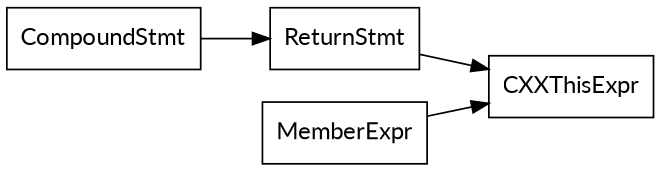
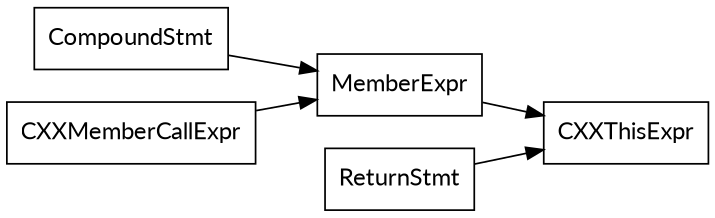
  digraph {
    fontname=Lato
    rankdir=LR
    node [fontname=Lato shape=record]
    edge [fontname=Lato]
    n1 [label="{CompoundStmt}"]
    n2 [label="{ReturnStmt}"]
    n3 [label="{CXXThisExpr}"]
+   n4 [label="{CXXMemberCallExpr}"]
    n5 [label="{MemberExpr}"]
-   n1 -> n2
+   n1 -> n5
    n2 -> n3
+   n4 -> n5
    n5 -> n3
  }
